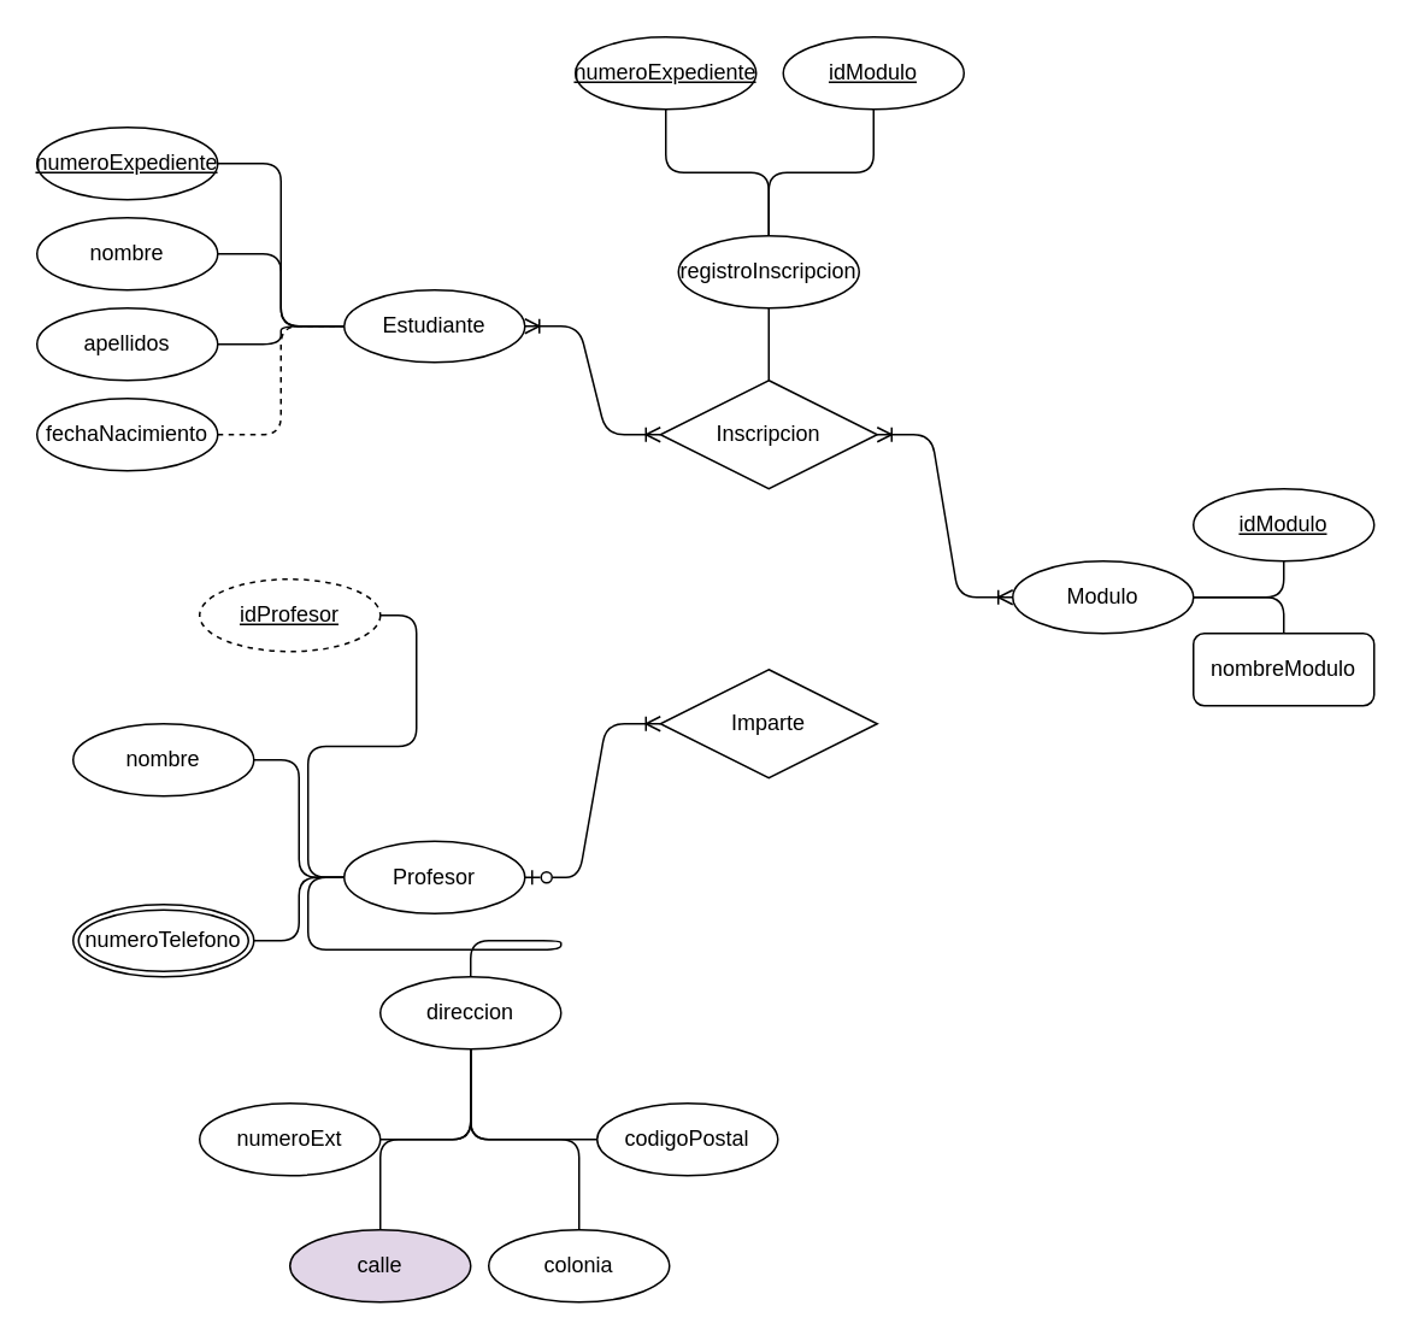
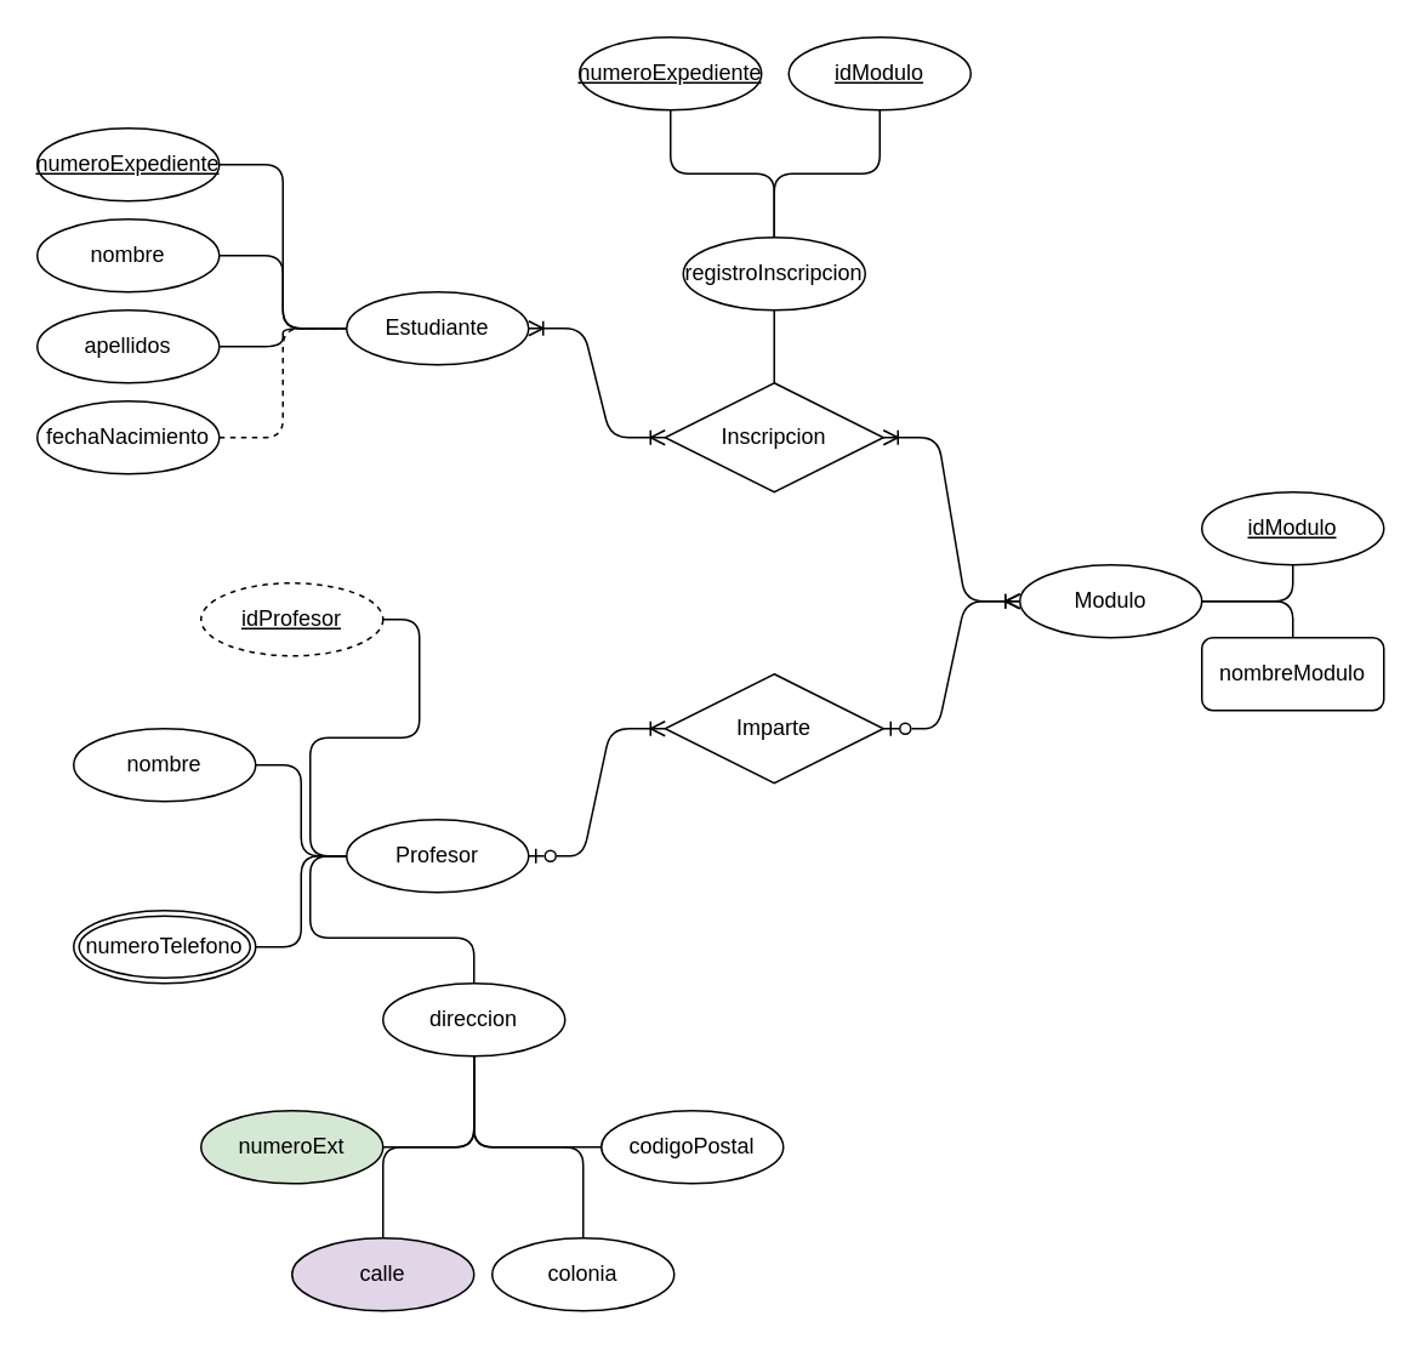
  <mxCell id="0" />
  <mxCell id="1" parent="0" />
+ <mxCell id="2" value="" style="edgeStyle=entityRelationEdgeStyle;endArrow=ERoneToMany;startArrow=ERzeroToOne;endFill=0;startFill=0;entryX=0;entryY=0.5;entryDx=0;entryDy=0;" parent="1" source="7" target="25" edge="1"><mxGeometry width="100" height="100" relative="1" as="geometry"><mxPoint x="330" y="830" as="sourcePoint" /><mxPoint x="540" y="345" as="targetPoint" /></mxGeometry></mxCell>
  <mxCell id="3" value="" style="edgeStyle=entityRelationEdgeStyle;endArrow=ERoneToMany;startArrow=ERoneToMany;endFill=0;startFill=0;entryX=1;entryY=0.5;entryDx=0;entryDy=0;" parent="1" source="5" target="8" edge="1"><mxGeometry width="100" height="100" relative="1" as="geometry"><mxPoint x="390" y="290" as="sourcePoint" /><mxPoint x="320" y="200" as="targetPoint" /></mxGeometry></mxCell>
  <mxCell id="4" value="" style="edgeStyle=entityRelationEdgeStyle;endArrow=ERoneToMany;startArrow=ERoneToMany;endFill=0;startFill=0;exitX=0;exitY=0.5;exitDx=0;exitDy=0;" edge="1" parent="1" source="25" target="5"><mxGeometry width="100" height="100" relative="1" as="geometry"><mxPoint x="540" y="305" as="sourcePoint" /><mxPoint x="320" y="185" as="targetPoint" /></mxGeometry></mxCell>
  <mxCell id="5" value="Inscripcion" style="shape=rhombus;perimeter=rhombusPerimeter;whiteSpace=wrap;html=1;align=center;" vertex="1" parent="1"><mxGeometry x="365" y="210" width="120" height="60" as="geometry" /></mxCell>
  <mxCell id="6" value="" style="edgeStyle=entityRelationEdgeStyle;endArrow=ERoneToMany;startArrow=ERzeroToOne;endFill=0;startFill=0;exitX=1;exitY=0.5;exitDx=0;exitDy=0;" edge="1" parent="1" source="44" target="7"><mxGeometry width="100" height="100" relative="1" as="geometry"><mxPoint x="320" y="465" as="sourcePoint" /><mxPoint x="540" y="335" as="targetPoint" /></mxGeometry></mxCell>
  <mxCell id="7" value="Imparte" style="shape=rhombus;perimeter=rhombusPerimeter;whiteSpace=wrap;html=1;align=center;" vertex="1" parent="1"><mxGeometry x="365" y="370" width="120" height="60" as="geometry" /></mxCell>
  <mxCell id="8" value="Estudiante" style="ellipse;whiteSpace=wrap;html=1;align=center;" vertex="1" parent="1"><mxGeometry x="190" y="160" width="100" height="40" as="geometry" /></mxCell>
  <mxCell id="9" style="edgeStyle=orthogonalEdgeStyle;rounded=1;orthogonalLoop=1;jettySize=auto;html=1;exitX=1;exitY=0.5;exitDx=0;exitDy=0;entryX=0;entryY=0.5;entryDx=0;entryDy=0;endArrow=none;endFill=0;curved=0;" edge="1" parent="1" source="10" target="8"><mxGeometry relative="1" as="geometry" /></mxCell>
  <mxCell id="10" value="numeroExpediente" style="ellipse;whiteSpace=wrap;html=1;align=center;fontStyle=4;" vertex="1" parent="1"><mxGeometry x="20" y="70" width="100" height="40" as="geometry" /></mxCell>
  <mxCell id="11" style="edgeStyle=orthogonalEdgeStyle;rounded=1;orthogonalLoop=1;jettySize=auto;html=1;exitX=1;exitY=0.5;exitDx=0;exitDy=0;entryX=0;entryY=0.5;entryDx=0;entryDy=0;endArrow=none;endFill=0;curved=0;" edge="1" parent="1" source="12" target="8"><mxGeometry relative="1" as="geometry" /></mxCell>
  <mxCell id="12" value="apellidos" style="ellipse;whiteSpace=wrap;html=1;align=center;" vertex="1" parent="1"><mxGeometry x="20" y="170" width="100" height="40" as="geometry" /></mxCell>
  <mxCell id="13" value="fechaNacimiento" style="ellipse;whiteSpace=wrap;html=1;align=center;" vertex="1" parent="1"><mxGeometry x="20" y="220" width="100" height="40" as="geometry" /></mxCell>
  <mxCell id="14" style="edgeStyle=orthogonalEdgeStyle;rounded=1;orthogonalLoop=1;jettySize=auto;html=1;exitX=1;exitY=0.5;exitDx=0;exitDy=0;endArrow=none;endFill=0;curved=0;" edge="1" parent="1" source="15" target="8"><mxGeometry relative="1" as="geometry" /></mxCell>
  <mxCell id="15" value="nombre" style="ellipse;whiteSpace=wrap;html=1;align=center;" vertex="1" parent="1"><mxGeometry x="20" y="120" width="100" height="40" as="geometry" /></mxCell>
  <mxCell id="16" style="edgeStyle=orthogonalEdgeStyle;rounded=1;orthogonalLoop=1;jettySize=auto;html=1;exitX=1;exitY=0.5;exitDx=0;exitDy=0;endArrow=none;endFill=0;entryX=0;entryY=0.5;entryDx=0;entryDy=0;curved=0;dashed=1;" edge="1" parent="1" source="13" target="8"><mxGeometry relative="1" as="geometry"><mxPoint x="170" y="170" as="targetPoint" /></mxGeometry></mxCell>
  <mxCell id="17" style="edgeStyle=orthogonalEdgeStyle;rounded=0;orthogonalLoop=1;jettySize=auto;html=1;exitX=0.5;exitY=1;exitDx=0;exitDy=0;entryX=0.5;entryY=0;entryDx=0;entryDy=0;endArrow=none;endFill=0;" edge="1" parent="1" source="18" target="5"><mxGeometry relative="1" as="geometry" /></mxCell>
  <mxCell id="18" value="registroInscripcion" style="ellipse;whiteSpace=wrap;html=1;align=center;" vertex="1" parent="1"><mxGeometry x="375" y="130" width="100" height="40" as="geometry" /></mxCell>
  <mxCell id="19" style="edgeStyle=orthogonalEdgeStyle;rounded=1;orthogonalLoop=1;jettySize=auto;html=1;exitX=0.5;exitY=1;exitDx=0;exitDy=0;entryX=0.5;entryY=0;entryDx=0;entryDy=0;endArrow=none;endFill=0;curved=0;" edge="1" parent="1" source="20" target="18"><mxGeometry relative="1" as="geometry" /></mxCell>
  <mxCell id="20" value="numeroExpediente" style="ellipse;whiteSpace=wrap;html=1;align=center;fontStyle=4;" vertex="1" parent="1"><mxGeometry x="318" y="20" width="100" height="40" as="geometry" /></mxCell>
  <mxCell id="21" style="edgeStyle=orthogonalEdgeStyle;rounded=1;orthogonalLoop=1;jettySize=auto;html=1;exitX=0.5;exitY=1;exitDx=0;exitDy=0;entryX=0.5;entryY=0;entryDx=0;entryDy=0;endArrow=none;endFill=0;curved=0;" edge="1" parent="1" source="22" target="18"><mxGeometry relative="1" as="geometry" /></mxCell>
  <mxCell id="22" value="idModulo" style="ellipse;whiteSpace=wrap;html=1;align=center;fontStyle=4;" vertex="1" parent="1"><mxGeometry x="433" y="20" width="100" height="40" as="geometry" /></mxCell>
  <mxCell id="23" style="edgeStyle=orthogonalEdgeStyle;rounded=1;orthogonalLoop=1;jettySize=auto;html=1;exitX=1;exitY=0.5;exitDx=0;exitDy=0;entryX=0.5;entryY=1;entryDx=0;entryDy=0;endArrow=none;endFill=0;curved=0;" edge="1" parent="1" source="25" target="26"><mxGeometry relative="1" as="geometry" /></mxCell>
  <mxCell id="24" style="edgeStyle=orthogonalEdgeStyle;rounded=1;orthogonalLoop=1;jettySize=auto;html=1;exitX=1;exitY=0.5;exitDx=0;exitDy=0;entryX=0.5;entryY=0;entryDx=0;entryDy=0;endArrow=none;endFill=0;curved=0;" edge="1" parent="1" source="25" target="27"><mxGeometry relative="1" as="geometry" /></mxCell>
  <mxCell id="25" value="Modulo" style="ellipse;whiteSpace=wrap;html=1;align=center;" vertex="1" parent="1"><mxGeometry x="560" y="310" width="100" height="40" as="geometry" /></mxCell>
  <mxCell id="26" value="idModulo" style="ellipse;whiteSpace=wrap;html=1;align=center;fontStyle=4;" vertex="1" parent="1"><mxGeometry x="660" y="270" width="100" height="40" as="geometry" /></mxCell>
  <mxCell id="27" value="nombreModulo" style="whiteSpace=wrap;html=1;align=center;rounded=1;" vertex="1" parent="1"><mxGeometry x="660" y="350" width="100" height="40" as="geometry" /></mxCell>
  <mxCell id="28" style="edgeStyle=orthogonalEdgeStyle;rounded=1;orthogonalLoop=1;jettySize=auto;html=1;exitX=1;exitY=0.5;exitDx=0;exitDy=0;entryX=0;entryY=0.5;entryDx=0;entryDy=0;curved=0;endArrow=none;endFill=0;" edge="1" parent="1" source="29" target="44"><mxGeometry relative="1" as="geometry"><mxPoint x="139.966" y="470" as="targetPoint" /></mxGeometry></mxCell>
  <mxCell id="29" value="nombre" style="ellipse;whiteSpace=wrap;html=1;align=center;" vertex="1" parent="1"><mxGeometry x="40" y="400" width="100" height="40" as="geometry" /></mxCell>
  <mxCell id="30" style="edgeStyle=orthogonalEdgeStyle;rounded=1;orthogonalLoop=1;jettySize=auto;html=1;exitX=1;exitY=0.5;exitDx=0;exitDy=0;entryX=0;entryY=0.5;entryDx=0;entryDy=0;endArrow=none;endFill=0;curved=0;" edge="1" parent="1" source="31" target="44"><mxGeometry relative="1" as="geometry" /></mxCell>
  <mxCell id="31" value="idProfesor" style="ellipse;whiteSpace=wrap;html=1;align=center;fontStyle=4;dashed=1;" vertex="1" parent="1"><mxGeometry x="110" y="320" width="100" height="40" as="geometry" /></mxCell>
  <mxCell id="32" style="edgeStyle=orthogonalEdgeStyle;rounded=1;orthogonalLoop=1;jettySize=auto;html=1;exitX=1;exitY=0.5;exitDx=0;exitDy=0;entryX=0;entryY=0.5;entryDx=0;entryDy=0;endArrow=none;endFill=0;curved=0;" edge="1" parent="1" source="33" target="44"><mxGeometry relative="1" as="geometry"><mxPoint x="190" y="470" as="targetPoint" /></mxGeometry></mxCell>
  <mxCell id="33" value="numeroTelefono" style="ellipse;shape=doubleEllipse;margin=3;whiteSpace=wrap;html=1;align=center;" vertex="1" parent="1"><mxGeometry x="40" y="500" width="100" height="40" as="geometry" /></mxCell>
- <mxCell id="34" value="numeroExt" style="ellipse;whiteSpace=wrap;html=1;align=center;" vertex="1" parent="1"><mxGeometry x="110" y="610" width="100" height="40" as="geometry" /></mxCell>
+ <mxCell id="34" value="numeroExt" style="ellipse;whiteSpace=wrap;html=1;align=center;fillColor=#d5e8d4;" vertex="1" parent="1"><mxGeometry x="110" y="610" width="100" height="40" as="geometry" /></mxCell>
  <mxCell id="35" style="edgeStyle=orthogonalEdgeStyle;rounded=1;orthogonalLoop=1;jettySize=auto;html=1;exitX=0.5;exitY=0;exitDx=0;exitDy=0;entryX=0.5;entryY=1;entryDx=0;entryDy=0;curved=0;endArrow=none;endFill=0;" edge="1" parent="1" source="36" target="42"><mxGeometry relative="1" as="geometry" /></mxCell>
  <mxCell id="36" value="calle" style="ellipse;whiteSpace=wrap;html=1;align=center;fillColor=#e1d5e7;" vertex="1" parent="1"><mxGeometry x="160" y="680" width="100" height="40" as="geometry" /></mxCell>
  <mxCell id="37" style="edgeStyle=orthogonalEdgeStyle;rounded=1;orthogonalLoop=1;jettySize=auto;html=1;exitX=0.5;exitY=0;exitDx=0;exitDy=0;entryX=0.5;entryY=1;entryDx=0;entryDy=0;curved=0;endArrow=none;endFill=0;" edge="1" parent="1" source="38" target="42"><mxGeometry relative="1" as="geometry" /></mxCell>
  <mxCell id="38" value="colonia" style="ellipse;whiteSpace=wrap;html=1;align=center;" vertex="1" parent="1"><mxGeometry x="270" y="680" width="100" height="40" as="geometry" /></mxCell>
  <mxCell id="39" style="edgeStyle=orthogonalEdgeStyle;rounded=1;orthogonalLoop=1;jettySize=auto;html=1;exitX=0;exitY=0.5;exitDx=0;exitDy=0;entryX=0.5;entryY=1;entryDx=0;entryDy=0;curved=0;endArrow=none;endFill=0;" edge="1" parent="1" source="40" target="42"><mxGeometry relative="1" as="geometry"><mxPoint x="280" y="620" as="targetPoint" /></mxGeometry></mxCell>
  <mxCell id="40" value="codigoPostal" style="ellipse;whiteSpace=wrap;html=1;align=center;" vertex="1" parent="1"><mxGeometry x="330" y="610" width="100" height="40" as="geometry" /></mxCell>
  <mxCell id="41" style="edgeStyle=orthogonalEdgeStyle;rounded=1;orthogonalLoop=1;jettySize=auto;html=1;exitX=0.5;exitY=1;exitDx=0;exitDy=0;entryX=1;entryY=0.5;entryDx=0;entryDy=0;curved=0;endArrow=none;endFill=0;" edge="1" parent="1" source="42" target="34"><mxGeometry relative="1" as="geometry" /></mxCell>
  <mxCell id="42" value="direccion" style="ellipse;whiteSpace=wrap;html=1;align=center;" vertex="1" parent="1"><mxGeometry x="210" y="540" width="100" height="40" as="geometry" /></mxCell>
  <mxCell id="43" style="edgeStyle=orthogonalEdgeStyle;rounded=1;orthogonalLoop=1;jettySize=auto;html=1;exitX=0;exitY=0.5;exitDx=0;exitDy=0;entryX=0.5;entryY=0;entryDx=0;entryDy=0;curved=0;endArrow=none;endFill=0;" edge="1" parent="1" source="44" target="42"><mxGeometry relative="1" as="geometry" /></mxCell>
- <mxCell id="44" value="Profesor" style="ellipse;whiteSpace=wrap;html=1;align=center;" vertex="1" parent="1"><mxGeometry x="190" y="465" width="100" height="40" as="geometry" /></mxCell>
+ <mxCell id="44" value="Profesor" style="ellipse;whiteSpace=wrap;html=1;align=center;" vertex="1" parent="1"><mxGeometry x="190" y="450" width="100" height="40" as="geometry" /></mxCell>
